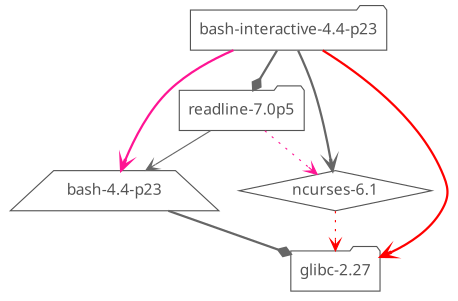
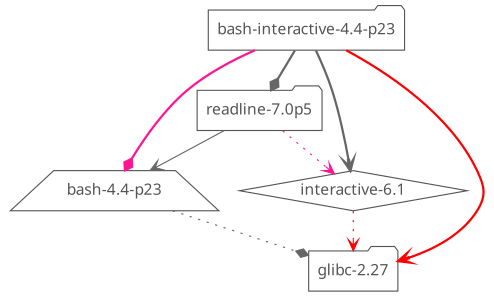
  digraph {
    fontname="Noto Sans"
    node [color="#545454" fontcolor="#545454" fontname="Noto Sans" shape=folder]
    edge [arrowhead=vee color=gray40 fontname="Noto Sans" style=bold]
    "bash-interactive-4.4-p23"
    "readline-7.0p5"
    "bash-4.4-p23" [shape=trapezium]
    "glibc-2.27"
-   "ncurses-6.1" [shape=diamond]
+   "ncurses-6.1" [shape=diamond label="interactive-6.1"]
    "bash-interactive-4.4-p23" -> "readline-7.0p5" [arrowhead=diamond]
-   "bash-interactive-4.4-p23" -> "bash-4.4-p23" [color=deeppink]
+   "bash-interactive-4.4-p23" -> "bash-4.4-p23" [arrowhead=diamond color=deeppink]
    "bash-interactive-4.4-p23" -> "glibc-2.27" [color=red]
    "bash-interactive-4.4-p23" -> "ncurses-6.1"
    "readline-7.0p5" -> "bash-4.4-p23" [style=solid]
    "readline-7.0p5" -> "ncurses-6.1" [color=deeppink style=dotted]
-   "bash-4.4-p23" -> "glibc-2.27" [arrowhead=diamond]
+   "bash-4.4-p23" -> "glibc-2.27" [arrowhead=diamond style=dotted]
    "ncurses-6.1" -> "glibc-2.27" [color=red style=dotted]
  }
